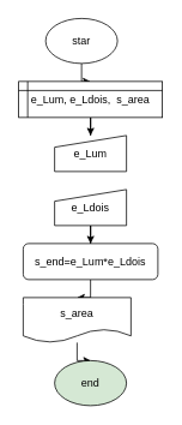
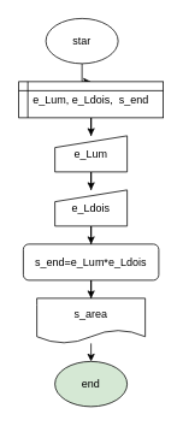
  <mxCell id="0" />
  <mxCell id="1" parent="0" />
  <mxCell id="2" style="edgeStyle=orthogonalEdgeStyle;rounded=0;orthogonalLoop=1;jettySize=auto;html=1;entryX=0.5;entryY=0;entryDx=0;entryDy=0;" edge="1" parent="1" source="3" target="5"><mxGeometry relative="1" as="geometry" /></mxCell>
  <mxCell id="3" value="star" style="ellipse;whiteSpace=wrap;html=1;" vertex="1" parent="1"><mxGeometry x="50" y="20" width="80" height="50" as="geometry" /></mxCell>
  <mxCell id="4" value="" style="edgeStyle=orthogonalEdgeStyle;rounded=0;orthogonalLoop=1;jettySize=auto;html=1;" edge="1" parent="1" source="5" target="7"><mxGeometry relative="1" as="geometry" /></mxCell>
- <mxCell id="5" value="e_Lum, e_Ldois,&amp;nbsp; s_area" style="shape=internalStorage;whiteSpace=wrap;html=1;backgroundOutline=1;dx=10;dy=10;" vertex="1" parent="1"><mxGeometry x="20" y="90" width="160" height="40" as="geometry" /></mxCell>
+ <mxCell id="5" value="e_Lum, e_Ldois,&amp;nbsp; s_end" style="shape=internalStorage;whiteSpace=wrap;html=1;backgroundOutline=1;dx=10;dy=10;" vertex="1" parent="1"><mxGeometry x="20" y="90" width="160" height="40" as="geometry" /></mxCell>
+ <mxCell id="6" style="edgeStyle=orthogonalEdgeStyle;rounded=0;orthogonalLoop=1;jettySize=auto;html=1;entryX=0.5;entryY=0;entryDx=0;entryDy=0;" edge="1" parent="1" source="7" target="14"><mxGeometry relative="1" as="geometry" /></mxCell>
  <mxCell id="7" value="e_Lum" style="shape=manualInput;whiteSpace=wrap;html=1;size=13;" vertex="1" parent="1"><mxGeometry x="60" y="150" width="80" height="40" as="geometry" /></mxCell>
  <mxCell id="8" style="edgeStyle=orthogonalEdgeStyle;rounded=0;orthogonalLoop=1;jettySize=auto;html=1;entryX=0.5;entryY=0;entryDx=0;entryDy=0;" edge="1" parent="1" source="9" target="11"><mxGeometry relative="1" as="geometry" /></mxCell>
  <mxCell id="9" value="s_end=e_Lum*e_Ldois" style="rounded=1;whiteSpace=wrap;html=1;" vertex="1" parent="1"><mxGeometry x="25" y="270" width="150" height="40" as="geometry" /></mxCell>
  <mxCell id="10" style="edgeStyle=orthogonalEdgeStyle;rounded=0;orthogonalLoop=1;jettySize=auto;html=1;entryX=0.5;entryY=0;entryDx=0;entryDy=0;" edge="1" parent="1" source="11"><mxGeometry relative="1" as="geometry"><mxPoint x="100" y="400" as="targetPoint" /></mxGeometry></mxCell>
- <mxCell id="11" value="s_area" style="shape=document;whiteSpace=wrap;html=1;boundedLbl=1;" vertex="1" parent="1"><mxGeometry x="25" y="330" width="120" height="50" as="geometry" /></mxCell>
+ <mxCell id="11" value="s_area" style="shape=document;whiteSpace=wrap;html=1;boundedLbl=1;" vertex="1" parent="1"><mxGeometry x="40" y="330" width="120" height="50" as="geometry" /></mxCell>
  <mxCell id="12" value="end" style="ellipse;whiteSpace=wrap;html=1;fillColor=#d5e8d4;" vertex="1" parent="1"><mxGeometry x="60" y="400" width="80" height="50" as="geometry" /></mxCell>
  <mxCell id="13" style="edgeStyle=orthogonalEdgeStyle;rounded=0;orthogonalLoop=1;jettySize=auto;html=1;entryX=0.5;entryY=0;entryDx=0;entryDy=0;" edge="1" parent="1" source="14" target="9"><mxGeometry relative="1" as="geometry" /></mxCell>
  <mxCell id="14" value="e_Ldois" style="shape=manualInput;whiteSpace=wrap;html=1;size=13;" vertex="1" parent="1"><mxGeometry x="60" y="210" width="80" height="40" as="geometry" /></mxCell>
